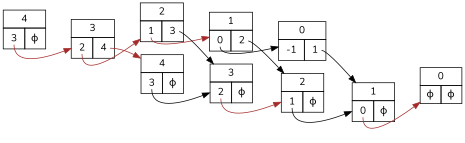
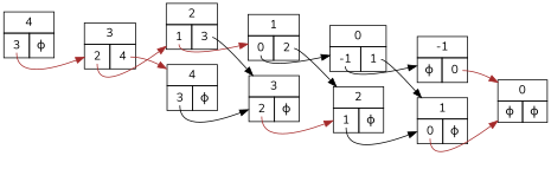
  digraph {
    rankdir=LR
    fontname=Nunito
    node [margin=0 shape=none fontname=Nunito]
    edge [color=brown tailport="3,1" fontname=Nunito]
    n1 [label=<<TABLE BORDER="0" CELLBORDER="1" CELLSPACING="0" CELLPADDING="4">          <TR><TD COLSPAN="2">4</TD></TR>          <TR><TD PORT="L"> <TABLE BORDER="0" CELLBORDER="0" CELLPADDING="0"><TR><TD PORT="3,1"> 3 </TD> &nbsp; </TR></TABLE> </TD><TD PORT="R"> ϕ </TD></TR>          </TABLE>>]
    n2 [label=<<TABLE BORDER="0" CELLBORDER="1" CELLSPACING="0" CELLPADDING="4">          <TR><TD COLSPAN="2">3</TD></TR>          <TR><TD PORT="L"> <TABLE BORDER="0" CELLBORDER="0" CELLPADDING="0"><TR><TD PORT="2,1"> 2 </TD> &nbsp; </TR></TABLE> </TD><TD PORT="R"> <TABLE BORDER="0" CELLBORDER="0" CELLPADDING="0"><TR><TD PORT="4,1"> 4 </TD> &nbsp; </TR></TABLE> </TD></TR>          </TABLE>>]
    n3 [label=<<TABLE BORDER="0" CELLBORDER="1" CELLSPACING="0" CELLPADDING="4">          <TR><TD COLSPAN="2">2</TD></TR>          <TR><TD PORT="L"> <TABLE BORDER="0" CELLBORDER="0" CELLPADDING="0"><TR><TD PORT="1,1"> 1 </TD> &nbsp; </TR></TABLE> </TD><TD PORT="R"> <TABLE BORDER="0" CELLBORDER="0" CELLPADDING="0"><TR><TD PORT="3,1"> 3 </TD> &nbsp; </TR></TABLE> </TD></TR>          </TABLE>>]
    n4 [label=<<TABLE BORDER="0" CELLBORDER="1" CELLSPACING="0" CELLPADDING="4">          <TR><TD COLSPAN="2">4</TD></TR>          <TR><TD PORT="L"> <TABLE BORDER="0" CELLBORDER="0" CELLPADDING="0"><TR><TD PORT="3,1"> 3 </TD> &nbsp; </TR></TABLE> </TD><TD PORT="R"> ϕ </TD></TR>          </TABLE>>]
    n5 [label=<<TABLE BORDER="0" CELLBORDER="1" CELLSPACING="0" CELLPADDING="4">          <TR><TD COLSPAN="2">1</TD></TR>          <TR><TD PORT="L"> <TABLE BORDER="0" CELLBORDER="0" CELLPADDING="0"><TR><TD PORT="0,1"> 0 </TD> &nbsp; </TR></TABLE> </TD><TD PORT="R"> <TABLE BORDER="0" CELLBORDER="0" CELLPADDING="0"><TR><TD PORT="2,1"> 2 </TD> &nbsp; </TR></TABLE> </TD></TR>          </TABLE>>]
    n6 [label=<<TABLE BORDER="0" CELLBORDER="1" CELLSPACING="0" CELLPADDING="4">          <TR><TD COLSPAN="2">3</TD></TR>          <TR><TD PORT="L"> <TABLE BORDER="0" CELLBORDER="0" CELLPADDING="0"><TR><TD PORT="2,1"> 2 </TD> &nbsp; </TR></TABLE> </TD><TD PORT="R"> ϕ </TD></TR>          </TABLE>>]
    n7 [label=<<TABLE BORDER="0" CELLBORDER="1" CELLSPACING="0" CELLPADDING="4">          <TR><TD COLSPAN="2">0</TD></TR>          <TR><TD PORT="L"> <TABLE BORDER="0" CELLBORDER="0" CELLPADDING="0"><TR><TD PORT="-1,1"> -1 </TD> &nbsp; </TR></TABLE> </TD><TD PORT="R"> <TABLE BORDER="0" CELLBORDER="0" CELLPADDING="0"><TR><TD PORT="1,1"> 1 </TD> &nbsp; </TR></TABLE> </TD></TR>          </TABLE>>]
    n8 [label=<<TABLE BORDER="0" CELLBORDER="1" CELLSPACING="0" CELLPADDING="4">          <TR><TD COLSPAN="2">2</TD></TR>          <TR><TD PORT="L"> <TABLE BORDER="0" CELLBORDER="0" CELLPADDING="0"><TR><TD PORT="1,1"> 1 </TD> &nbsp; </TR></TABLE> </TD><TD PORT="R"> ϕ </TD></TR>          </TABLE>>]
+   n9 [label=<<TABLE BORDER="0" CELLBORDER="1" CELLSPACING="0" CELLPADDING="4">          <TR><TD COLSPAN="2">-1</TD></TR>          <TR><TD PORT="L"> ϕ </TD><TD PORT="R"> <TABLE BORDER="0" CELLBORDER="0" CELLPADDING="0"><TR><TD PORT="0,1"> 0 </TD> &nbsp; </TR></TABLE> </TD></TR>          </TABLE>>]
    n10 [label=<<TABLE BORDER="0" CELLBORDER="1" CELLSPACING="0" CELLPADDING="4">          <TR><TD COLSPAN="2">1</TD></TR>          <TR><TD PORT="L"> <TABLE BORDER="0" CELLBORDER="0" CELLPADDING="0"><TR><TD PORT="0,1"> 0 </TD> &nbsp; </TR></TABLE> </TD><TD PORT="R"> ϕ </TD></TR>          </TABLE>>]
    n11 [label=<<TABLE BORDER="0" CELLBORDER="1" CELLSPACING="0" CELLPADDING="4">          <TR><TD COLSPAN="2">0</TD></TR>          <TR><TD PORT="L"> ϕ </TD><TD PORT="R"> ϕ </TD></TR>          </TABLE>>]
    n1 -> n2
    n2 -> n3 [tailport="2,1"]
    n2 -> n4 [tailport="4,1"]
    n3 -> n5 [tailport="1,1"]
    n3 -> n6 [color=black]
    n4 -> n6 [color=black]
    n5 -> n7 [color=black tailport="0,1"]
    n5 -> n8 [color=black tailport="2,1"]
    n6 -> n8 [tailport="2,1"]
+   n7 -> n9 [color=black tailport="-1,1"]
    n7 -> n10 [color=black tailport="1,1"]
    n8 -> n10 [color=black tailport="1,1"]
+   n9 -> n11 [tailport="0,1"]
    n10 -> n11 [tailport="0,1"]
  }
